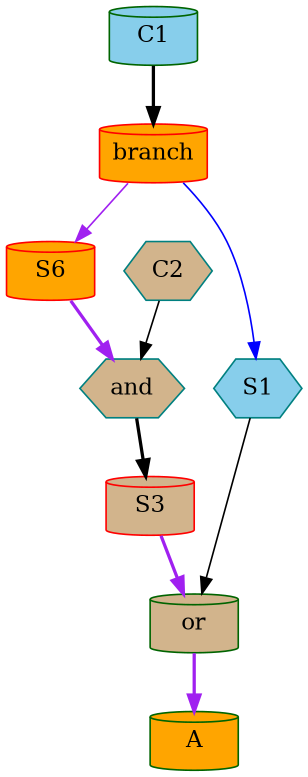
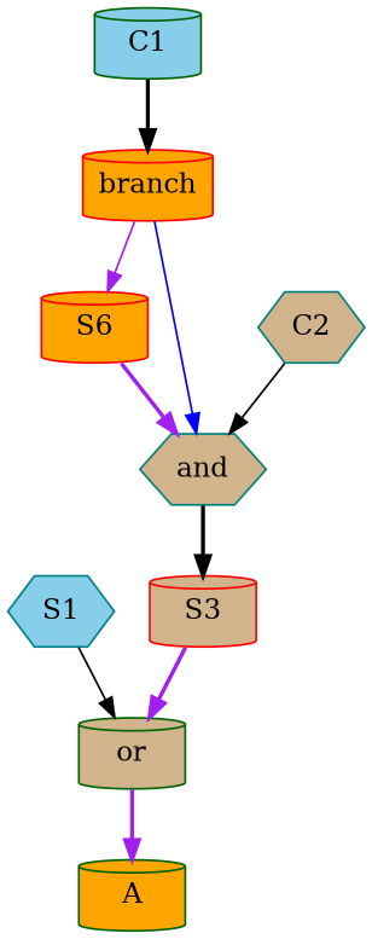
  strict digraph {
    node [color=red fillcolor=tan shape=cylinder style=filled]
    edge [color=purple style=bold]
    n1 [fillcolor=orange label=S6]
    n2 [color=teal label=and shape=hexagon]
    n3 [label=S3]
    n4 [color=darkgreen label=or]
    n5 [color=darkgreen fillcolor=orange label=A]
    n6 [fillcolor=orange label=branch]
    n7 [color=teal fillcolor=skyblue label=S1 shape=hexagon]
    n8 [color=darkgreen fillcolor=skyblue label=C1]
    n9 [color=teal label=C2 shape=hexagon]
    n1 -> n2
    n2 -> n3 [color=black]
    n3 -> n4
    n4 -> n5
    n6 -> n1 [style=solid]
-   n6 -> n7 [color=blue style=solid]
+   n6 -> n2 [color=blue style=solid]
    n7 -> n4 [color=black style=solid]
    n8 -> n6 [color=black]
    n9 -> n2 [color=black style=solid]
  }
